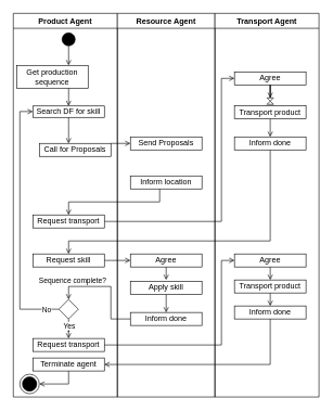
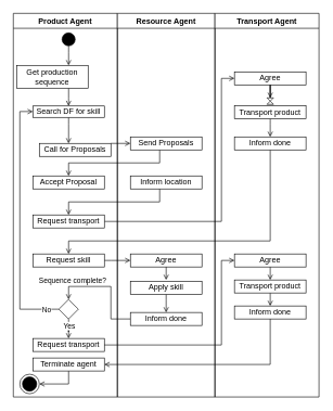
  <mxCell id="0" />
  <mxCell id="1" parent="0" />
  <mxCell id="2" style="edgeStyle=orthogonalEdgeStyle;rounded=0;orthogonalLoop=1;jettySize=auto;html=1;endArrow=open;endFill=0;" parent="1" source="3" target="7" edge="1"><mxGeometry relative="1" as="geometry"><mxPoint x="60" y="120" as="targetPoint" /><Array as="points"><mxPoint x="105" y="80" /><mxPoint x="105" y="80" /></Array></mxGeometry></mxCell>
  <mxCell id="3" value="" style="ellipse;html=1;fillColor=#000000;" parent="1" vertex="1"><mxGeometry x="95" y="50" width="20" height="20" as="geometry" /></mxCell>
  <mxCell id="4" style="edgeStyle=orthogonalEdgeStyle;rounded=0;orthogonalLoop=1;jettySize=auto;html=1;endArrow=open;endFill=0;" parent="1" source="5" target="9" edge="1"><mxGeometry relative="1" as="geometry"><Array as="points"><mxPoint x="105" y="190" /><mxPoint x="105" y="190" /></Array></mxGeometry></mxCell>
  <mxCell id="5" value="Search DF for skill" style="html=1;whiteSpace=wrap;" parent="1" vertex="1"><mxGeometry x="50" y="162.5" width="110" height="17.5" as="geometry" /></mxCell>
  <mxCell id="6" style="edgeStyle=orthogonalEdgeStyle;rounded=0;orthogonalLoop=1;jettySize=auto;html=1;endArrow=open;endFill=0;" parent="1" source="7" target="5" edge="1"><mxGeometry relative="1" as="geometry"><Array as="points"><mxPoint x="105" y="150" /><mxPoint x="105" y="150" /></Array></mxGeometry></mxCell>
  <mxCell id="7" value="Get production&lt;div&gt;sequence&lt;/div&gt;" style="html=1;whiteSpace=wrap;" parent="1" vertex="1"><mxGeometry x="25" y="100" width="110" height="35" as="geometry" /></mxCell>
  <mxCell id="8" style="edgeStyle=orthogonalEdgeStyle;rounded=0;orthogonalLoop=1;jettySize=auto;html=1;endArrow=open;endFill=0;" parent="1" source="9" target="11" edge="1"><mxGeometry relative="1" as="geometry"><mxPoint x="105" y="220" as="sourcePoint" /><mxPoint x="190" y="240" as="targetPoint" /><Array as="points"><mxPoint x="180" y="220" /><mxPoint x="180" y="220" /></Array></mxGeometry></mxCell>
  <mxCell id="9" value="Call for Proposals" style="html=1;whiteSpace=wrap;" parent="1" vertex="1"><mxGeometry x="60" y="220" width="110" height="20" as="geometry" /></mxCell>
+ <mxCell id="10" style="edgeStyle=orthogonalEdgeStyle;rounded=0;orthogonalLoop=1;jettySize=auto;html=1;endArrow=open;endFill=0;" parent="1" source="11" target="12" edge="1"><mxGeometry relative="1" as="geometry"><Array as="points"><mxPoint x="245" y="250" /><mxPoint x="105" y="250" /></Array></mxGeometry></mxCell>
  <mxCell id="11" value="Send Proposals" style="html=1;whiteSpace=wrap;" parent="1" vertex="1"><mxGeometry x="200" y="210" width="110" height="20" as="geometry" /></mxCell>
+ <mxCell id="12" value="Accept Proposal" style="html=1;whiteSpace=wrap;" parent="1" vertex="1"><mxGeometry x="50" y="270" width="110" height="20" as="geometry" /></mxCell>
  <mxCell id="13" style="edgeStyle=orthogonalEdgeStyle;rounded=0;orthogonalLoop=1;jettySize=auto;html=1;endArrow=open;endFill=0;" parent="1" source="14" target="16" edge="1"><mxGeometry relative="1" as="geometry"><Array as="points"><mxPoint x="245" y="310" /><mxPoint x="105" y="310" /></Array></mxGeometry></mxCell>
  <mxCell id="14" value="Inform location" style="html=1;whiteSpace=wrap;" parent="1" vertex="1"><mxGeometry x="200" y="270" width="110" height="20" as="geometry" /></mxCell>
  <mxCell id="15" style="edgeStyle=orthogonalEdgeStyle;rounded=0;orthogonalLoop=1;jettySize=auto;html=1;endArrow=open;endFill=0;" parent="1" source="16" target="42" edge="1"><mxGeometry relative="1" as="geometry"><Array as="points"><mxPoint x="340" y="340" /><mxPoint x="340" y="120" /></Array></mxGeometry></mxCell>
  <mxCell id="16" value="Request transport" style="html=1;whiteSpace=wrap;" parent="1" vertex="1"><mxGeometry x="50" y="330" width="110" height="20" as="geometry" /></mxCell>
  <mxCell id="17" style="edgeStyle=orthogonalEdgeStyle;rounded=0;orthogonalLoop=1;jettySize=auto;html=1;endArrow=open;endFill=0;" parent="1" source="47" target="28" edge="1"><mxGeometry relative="1" as="geometry"><Array as="points"><mxPoint x="415" y="370" /><mxPoint x="105" y="370" /></Array></mxGeometry></mxCell>
  <mxCell id="18" style="edgeStyle=orthogonalEdgeStyle;rounded=0;orthogonalLoop=1;jettySize=auto;html=1;exitX=1;exitY=0.5;exitDx=0;exitDy=0;endArrow=open;endFill=0;" parent="1" source="28" target="19" edge="1"><mxGeometry relative="1" as="geometry"><Array as="points"><mxPoint x="170" y="400" /><mxPoint x="170" y="400" /></Array></mxGeometry></mxCell>
  <mxCell id="19" value="Agree" style="html=1;whiteSpace=wrap;" parent="1" vertex="1"><mxGeometry x="200" y="390" width="110" height="20" as="geometry" /></mxCell>
  <mxCell id="20" value="" style="edgeStyle=orthogonalEdgeStyle;rounded=0;orthogonalLoop=1;jettySize=auto;html=1;endArrow=open;endFill=0;" parent="1" source="19" edge="1"><mxGeometry relative="1" as="geometry"><mxPoint x="255" y="410" as="sourcePoint" /><mxPoint x="255" y="430" as="targetPoint" /><Array as="points" /></mxGeometry></mxCell>
  <mxCell id="21" style="edgeStyle=orthogonalEdgeStyle;rounded=0;orthogonalLoop=1;jettySize=auto;html=1;exitX=0;exitY=0.5;exitDx=0;exitDy=0;endArrow=open;endFill=0;" parent="1" source="35" target="26" edge="1"><mxGeometry relative="1" as="geometry"><mxPoint x="140" y="510" as="targetPoint" /><Array as="points"><mxPoint x="170" y="490" /><mxPoint x="170" y="440" /><mxPoint x="105" y="440" /></Array></mxGeometry></mxCell>
  <mxCell id="22" value="Sequence complete?" style="edgeLabel;html=1;align=center;verticalAlign=middle;resizable=0;points=[];" parent="21" vertex="1" connectable="0"><mxGeometry x="0.565" y="-2" relative="1" as="geometry"><mxPoint x="-11" y="-8" as="offset" /></mxGeometry></mxCell>
  <mxCell id="23" value="Product Agent" style="swimlane;whiteSpace=wrap;html=1;" parent="1" vertex="1"><mxGeometry width="160" height="590" as="geometry" x="20" y="20" /></mxCell>
  <mxCell id="24" style="edgeStyle=orthogonalEdgeStyle;rounded=0;orthogonalLoop=1;jettySize=auto;html=1;exitX=0.5;exitY=1;exitDx=0;exitDy=0;endArrow=open;endFill=0;" parent="23" source="26" target="27" edge="1"><mxGeometry relative="1" as="geometry" /></mxCell>
  <mxCell id="25" value="Yes" style="edgeLabel;html=1;align=center;verticalAlign=middle;resizable=0;points=[];" parent="24" vertex="1" connectable="0"><mxGeometry x="0.37" relative="1" as="geometry"><mxPoint y="-4" as="offset" /></mxGeometry></mxCell>
  <mxCell id="26" value="" style="rhombus;" parent="23" vertex="1"><mxGeometry x="70" y="440" width="30" height="30" as="geometry" /></mxCell>
  <mxCell id="27" value="Request transport" style="html=1;whiteSpace=wrap;" parent="23" vertex="1"><mxGeometry x="30" y="500" width="110" height="20" as="geometry" /></mxCell>
  <mxCell id="28" value="Request skill" style="html=1;whiteSpace=wrap;" parent="23" vertex="1"><mxGeometry x="30" y="370" width="110" height="20" as="geometry" /></mxCell>
  <mxCell id="29" style="edgeStyle=orthogonalEdgeStyle;rounded=0;orthogonalLoop=1;jettySize=auto;html=1;entryX=1;entryY=0.5;entryDx=0;entryDy=0;endArrow=open;endFill=0;" edge="1" parent="23" source="30" target="31"><mxGeometry relative="1" as="geometry" /></mxCell>
  <mxCell id="30" value="Terminate agent" style="whiteSpace=wrap;html=1;" vertex="1" parent="23"><mxGeometry x="30" y="530" width="110" height="20" as="geometry" /></mxCell>
  <mxCell id="31" value="" style="ellipse;html=1;shape=endState;fillColor=#000000;" parent="23" vertex="1"><mxGeometry x="10" y="555" width="30" height="30" as="geometry" /></mxCell>
  <mxCell id="32" value="Resource Agent" style="swimlane;whiteSpace=wrap;html=1;" parent="1" vertex="1"><mxGeometry x="180" width="150" height="590" as="geometry" y="20" /></mxCell>
  <mxCell id="33" style="edgeStyle=orthogonalEdgeStyle;rounded=0;orthogonalLoop=1;jettySize=auto;html=1;endArrow=open;endFill=0;" parent="32" source="34" target="35" edge="1"><mxGeometry relative="1" as="geometry"><Array as="points"><mxPoint x="75" y="440" /><mxPoint x="75" y="440" /></Array></mxGeometry></mxCell>
  <mxCell id="34" value="Apply skill" style="html=1;whiteSpace=wrap;" parent="32" vertex="1"><mxGeometry x="20" y="412" width="110" height="20" as="geometry" /></mxCell>
  <mxCell id="35" value="Inform done" style="html=1;whiteSpace=wrap;" parent="32" vertex="1"><mxGeometry x="20" y="460" width="110" height="20" as="geometry" /></mxCell>
  <mxCell id="36" value="Transport Agent" style="swimlane;whiteSpace=wrap;html=1;" parent="1" vertex="1"><mxGeometry x="330" width="160" height="590" as="geometry" y="20" /></mxCell>
  <mxCell id="37" value="Agree" style="html=1;whiteSpace=wrap;" parent="36" vertex="1"><mxGeometry x="30" y="370" width="110" height="20" as="geometry" /></mxCell>
  <mxCell id="38" style="edgeStyle=orthogonalEdgeStyle;rounded=0;orthogonalLoop=1;jettySize=auto;html=1;endArrow=open;endFill=0;" parent="36" source="39" target="41" edge="1"><mxGeometry relative="1" as="geometry"><Array as="points"><mxPoint x="85" y="448" /><mxPoint x="85" y="448" /></Array></mxGeometry></mxCell>
  <mxCell id="39" value="Transport product" style="html=1;whiteSpace=wrap;" parent="36" vertex="1"><mxGeometry x="30" y="410" width="110" height="20" as="geometry" /></mxCell>
  <mxCell id="40" value="" style="edgeStyle=orthogonalEdgeStyle;rounded=0;orthogonalLoop=1;jettySize=auto;html=1;endArrow=open;endFill=0;" parent="36" source="37" target="39" edge="1"><mxGeometry relative="1" as="geometry"><mxPoint x="85" y="400" as="sourcePoint" /><mxPoint x="85" y="420" as="targetPoint" /><Array as="points"><mxPoint x="85" y="410" /><mxPoint x="85" y="410" /></Array></mxGeometry></mxCell>
  <mxCell id="41" value="Inform done" style="html=1;whiteSpace=wrap;" parent="36" vertex="1"><mxGeometry x="30" y="450" width="110" height="20" as="geometry" /></mxCell>
  <mxCell id="42" value="Agree" style="html=1;whiteSpace=wrap;" parent="36" vertex="1"><mxGeometry x="30" y="90" width="110" height="20" as="geometry" /></mxCell>
  <mxCell id="43" style="edgeStyle=orthogonalEdgeStyle;rounded=0;orthogonalLoop=1;jettySize=auto;html=1;endArrow=open;endFill=0;" parent="36" source="44" target="47" edge="1"><mxGeometry relative="1" as="geometry"><Array as="points"><mxPoint x="85" y="170" /><mxPoint x="85" y="170" /></Array></mxGeometry></mxCell>
  <mxCell id="44" value="Transport product" style="html=1;whiteSpace=wrap;" parent="36" vertex="1"><mxGeometry x="30" y="142" width="110" height="20" as="geometry" /></mxCell>
  <mxCell id="45" value="" style="edgeStyle=orthogonalEdgeStyle;rounded=0;orthogonalLoop=1;jettySize=auto;html=1;endArrow=open;endFill=0;" parent="36" source="42" target="46" edge="1"><mxGeometry relative="1" as="geometry"><mxPoint x="85" y="110" as="sourcePoint" /><mxPoint x="85" y="160" as="targetPoint" /><Array as="points" /></mxGeometry></mxCell>
  <mxCell id="46" value="" style="shape=collate;html=1;" parent="36" vertex="1"><mxGeometry x="80" y="130" width="10" height="10" as="geometry" /></mxCell>
  <mxCell id="47" value="Inform done" style="html=1;whiteSpace=wrap;" parent="36" vertex="1"><mxGeometry x="30" y="190" width="110" height="20" as="geometry" /></mxCell>
  <mxCell id="48" style="edgeStyle=orthogonalEdgeStyle;rounded=0;orthogonalLoop=1;jettySize=auto;html=1;exitX=0;exitY=0.5;exitDx=0;exitDy=0;endArrow=open;endFill=0;" parent="1" source="26" target="5" edge="1"><mxGeometry relative="1" as="geometry"><Array as="points"><mxPoint x="30" y="475" /><mxPoint x="30" y="171" /></Array></mxGeometry></mxCell>
  <mxCell id="49" value="No" style="edgeLabel;html=1;align=center;verticalAlign=middle;resizable=0;points=[];" parent="48" vertex="1" connectable="0"><mxGeometry x="-0.929" y="-2" relative="1" as="geometry"><mxPoint x="-6" y="2" as="offset" /></mxGeometry></mxCell>
  <mxCell id="50" style="edgeStyle=orthogonalEdgeStyle;rounded=0;orthogonalLoop=1;jettySize=auto;html=1;exitX=1;exitY=0.5;exitDx=0;exitDy=0;endArrow=open;endFill=0;" parent="1" source="27" target="37" edge="1"><mxGeometry relative="1" as="geometry"><Array as="points"><mxPoint x="340" y="530" /><mxPoint x="340" y="400" /></Array></mxGeometry></mxCell>
  <mxCell id="51" style="edgeStyle=orthogonalEdgeStyle;rounded=0;orthogonalLoop=1;jettySize=auto;html=1;exitX=0.5;exitY=1;exitDx=0;exitDy=0;endArrow=open;endFill=0;" parent="1" source="41" target="30" edge="1"><mxGeometry relative="1" as="geometry"><Array as="points"><mxPoint x="415" y="560" /></Array></mxGeometry></mxCell>
